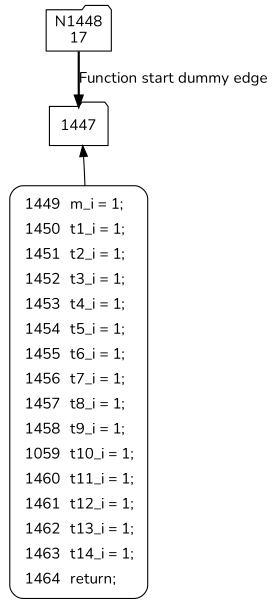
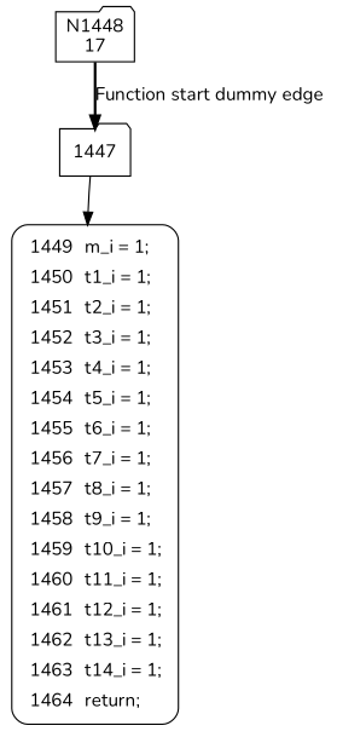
  digraph {
    fontname=Nunito
    node [fontname=Nunito shape=folder]
    edge [color=black fontname=Nunito]
    n1 [label="N1448\n17"]
    1447
-   n3 [fillcolor=white label=<<table border="0" cellborder="0" cellpadding="3" bgcolor="white"><tr><td align="right">1449</td><td align="left">m_i = 1;</td></tr><tr><td align="right">1450</td><td align="left">t1_i = 1;</td></tr><tr><td align="right">1451</td><td align="left">t2_i = 1;</td></tr><tr><td align="right">1452</td><td align="left">t3_i = 1;</td></tr><tr><td align="right">1453</td><td align="left">t4_i = 1;</td></tr><tr><td align="right">1454</td><td align="left">t5_i = 1;</td></tr><tr><td align="right">1455</td><td align="left">t6_i = 1;</td></tr><tr><td align="right">1456</td><td align="left">t7_i = 1;</td></tr><tr><td align="right">1457</td><td align="left">t8_i = 1;</td></tr><tr><td align="right">1458</td><td align="left">t9_i = 1;</td></tr><tr><td align="right">1059</td><td align="left">t10_i = 1;</td></tr><tr><td align="right">1460</td><td align="left">t11_i = 1;</td></tr><tr><td align="right">1461</td><td align="left">t12_i = 1;</td></tr><tr><td align="right">1462</td><td align="left">t13_i = 1;</td></tr><tr><td align="right">1463</td><td align="left">t14_i = 1;</td></tr><tr><td align="right">1464</td><td align="left">return;</td></tr></table>> penwidth=1 shape=Mrecord style="filled,bold"]
+   n3 [fillcolor=white label=<<table border="0" cellborder="0" cellpadding="3" bgcolor="white"><tr><td align="right">1449</td><td align="left">m_i = 1;</td></tr><tr><td align="right">1450</td><td align="left">t1_i = 1;</td></tr><tr><td align="right">1451</td><td align="left">t2_i = 1;</td></tr><tr><td align="right">1452</td><td align="left">t3_i = 1;</td></tr><tr><td align="right">1453</td><td align="left">t4_i = 1;</td></tr><tr><td align="right">1454</td><td align="left">t5_i = 1;</td></tr><tr><td align="right">1455</td><td align="left">t6_i = 1;</td></tr><tr><td align="right">1456</td><td align="left">t7_i = 1;</td></tr><tr><td align="right">1457</td><td align="left">t8_i = 1;</td></tr><tr><td align="right">1458</td><td align="left">t9_i = 1;</td></tr><tr><td align="right">1459</td><td align="left">t10_i = 1;</td></tr><tr><td align="right">1460</td><td align="left">t11_i = 1;</td></tr><tr><td align="right">1461</td><td align="left">t12_i = 1;</td></tr><tr><td align="right">1462</td><td align="left">t13_i = 1;</td></tr><tr><td align="right">1463</td><td align="left">t14_i = 1;</td></tr><tr><td align="right">1464</td><td align="left">return;</td></tr></table>> penwidth=1 shape=Mrecord style="filled,bold"]
    n1 -> 1447 [label="Function start dummy edge" style=bold]
-   n3 -> 1447 [style=solid]
+   1447 -> n3 [style=solid]
  }
